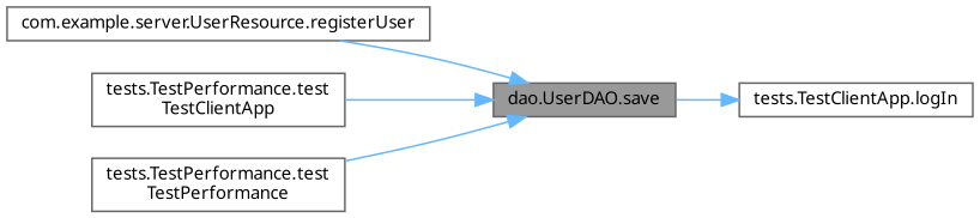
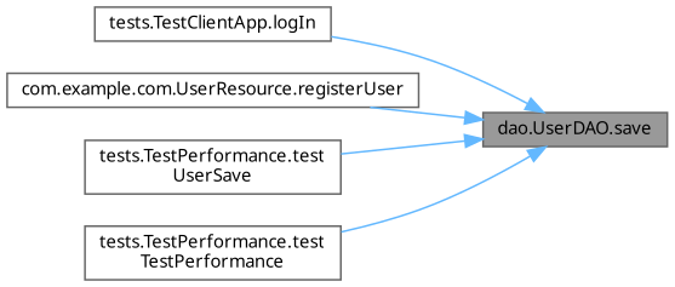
  digraph {
    fontname="Noto Sans"
    rankdir=RL
    node [color=grey40 fillcolor=white fontname="Noto Sans" fontsize=10 shape=box style=filled]
    edge [color=steelblue1 dir=back fontname="Noto Sans" fontsize=10 labelfontname=Helvetica labelfontsize=10 style=solid]
    n1 [color=gray40 fillcolor=grey60 fontcolor=black height=0.2 label="dao.UserDAO.save" width=0.4]
    n2 [height=0.2 label="tests.TestClientApp.logIn" width=0.4]
-   n3 [height=0.2 label="com.example.server.UserResource.registerUser" width=0.4]
-   n4 [height=0.2 label="tests.TestPerformance.test\lTestClientApp" width=0.4]
+   n3 [height=0.2 label="com.example.com.UserResource.registerUser" width=0.4]
+   n4 [height=0.2 label="tests.TestPerformance.test\lUserSave" width=0.4]
    n5 [height=0.2 label="tests.TestPerformance.test\lTestPerformance" width=0.4]
-   n2 -> n1
+   n1 -> n2
    n1 -> n3
    n1 -> n4
    n1 -> n5
  }
